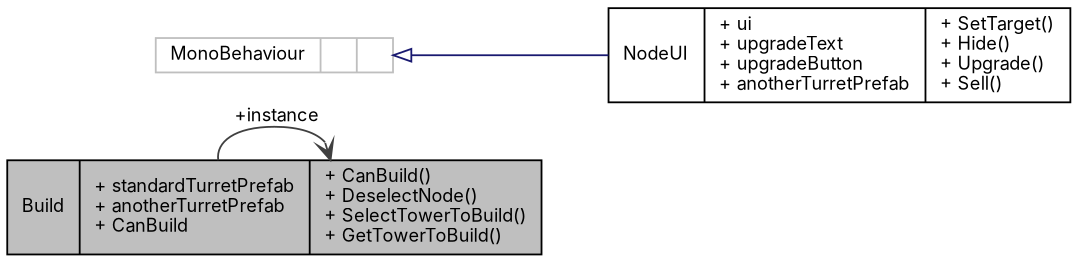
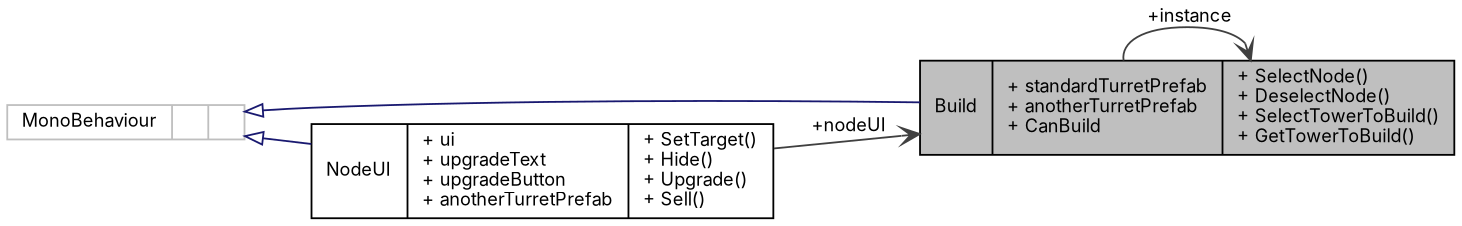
  digraph {
    fontname=Inter
    rankdir=LR
    node [color=black fillcolor=white fontname=Inter fontsize=10 shape=record style=filled]
    edge [color=grey25 fontname=Inter fontsize=10 labelfontname=Helvetica labelfontsize=10 style=solid]
-   n1 [fillcolor=grey75 fontcolor=black height=0.2 label="{Build\n|+ standardTurretPrefab\l+ anotherTurretPrefab\l+ CanBuild\l|+ CanBuild()\l+ DeselectNode()\l+ SelectTowerToBuild()\l+ GetTowerToBuild()\l}" width=0.4]
+   n1 [fillcolor=grey75 fontcolor=black height=0.2 label="{Build\n|+ standardTurretPrefab\l+ anotherTurretPrefab\l+ CanBuild\l|+ SelectNode()\l+ DeselectNode()\l+ SelectTowerToBuild()\l+ GetTowerToBuild()\l}" width=0.4]
    n2 [color=grey75 height=0.2 label="{MonoBehaviour\n||}" width=0.4]
    n3 [height=0.2 label="{NodeUI\n|+ ui\l+ upgradeText\l+ upgradeButton\l+ anotherTurretPrefab\l|+ SetTarget()\l+ Hide()\l+ Upgrade()\l+ Sell()\l}" width=0.4]
    n1 -> n1 [arrowhead=vee label=" +instance"]
+   n2 -> n1 [arrowtail=onormal color=midnightblue dir=back]
    n2 -> n3 [arrowtail=onormal color=midnightblue dir=back]
+   n3 -> n1 [arrowhead=vee label=" +nodeUI"]
  }
